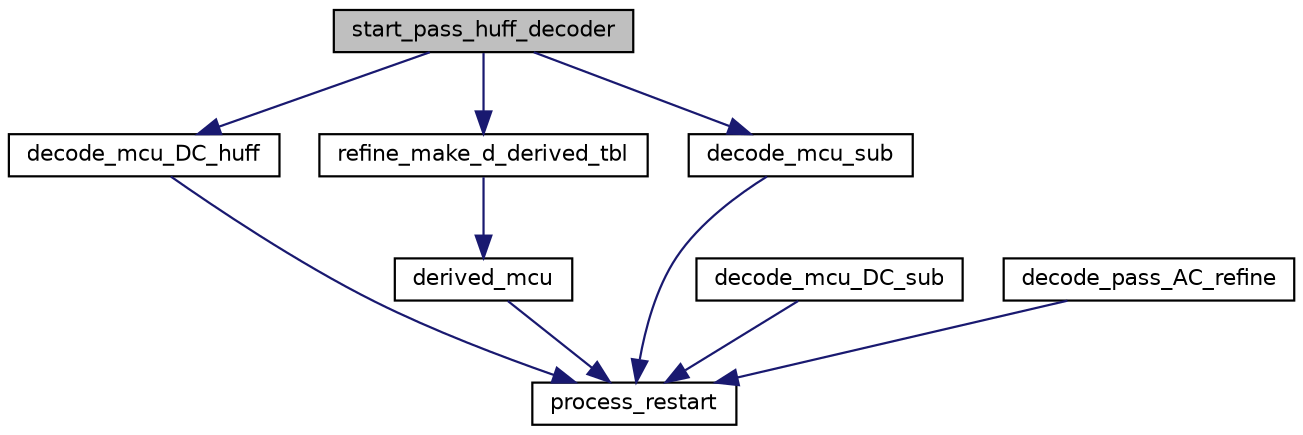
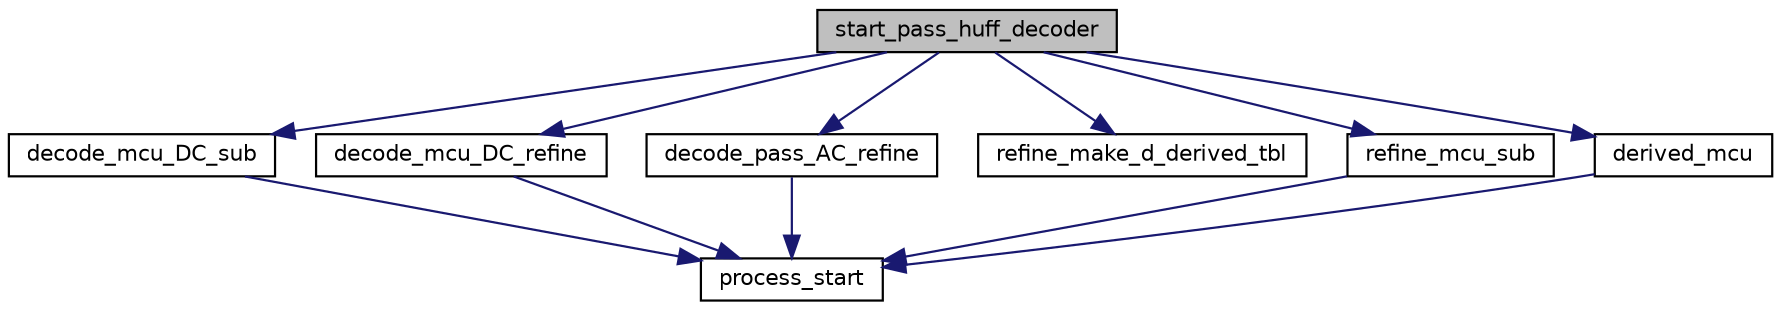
  digraph {
    rankdir=TB
    node [color=black fontname=Helvetica fontsize=10 shape=record]
    edge [color=midnightblue fontname=Helvetica fontsize=10 labelfontname=Helvetica labelfontsize=10 style=solid]
    n1 [fillcolor=grey75 fontcolor=black height=0.2 label=start_pass_huff_decoder style=filled width=0.4]
    n2 [height=0.2 label=decode_mcu_DC_sub width=0.4]
-   n3 [height=0.2 label=decode_mcu_DC_huff width=0.4]
+   n3 [height=0.2 label=decode_mcu_DC_refine width=0.4]
    n4 [height=0.2 label=decode_pass_AC_refine width=0.4]
    n5 [height=0.2 label=refine_make_d_derived_tbl width=0.4]
-   n6 [height=0.2 label=decode_mcu_sub width=0.4]
+   n6 [height=0.2 label=refine_mcu_sub width=0.4]
    n7 [height=0.2 label=derived_mcu width=0.4]
-   n8 [height=0.2 label=process_restart width=0.4]
+   n8 [height=0.2 label=process_start width=0.4]
+   n1 -> n2
    n1 -> n3
+   n1 -> n4
    n1 -> n5
    n1 -> n6
-   n5 -> n7
+   n1 -> n7
    n2 -> n8
    n3 -> n8
    n4 -> n8
    n6 -> n8
    n7 -> n8
  }
